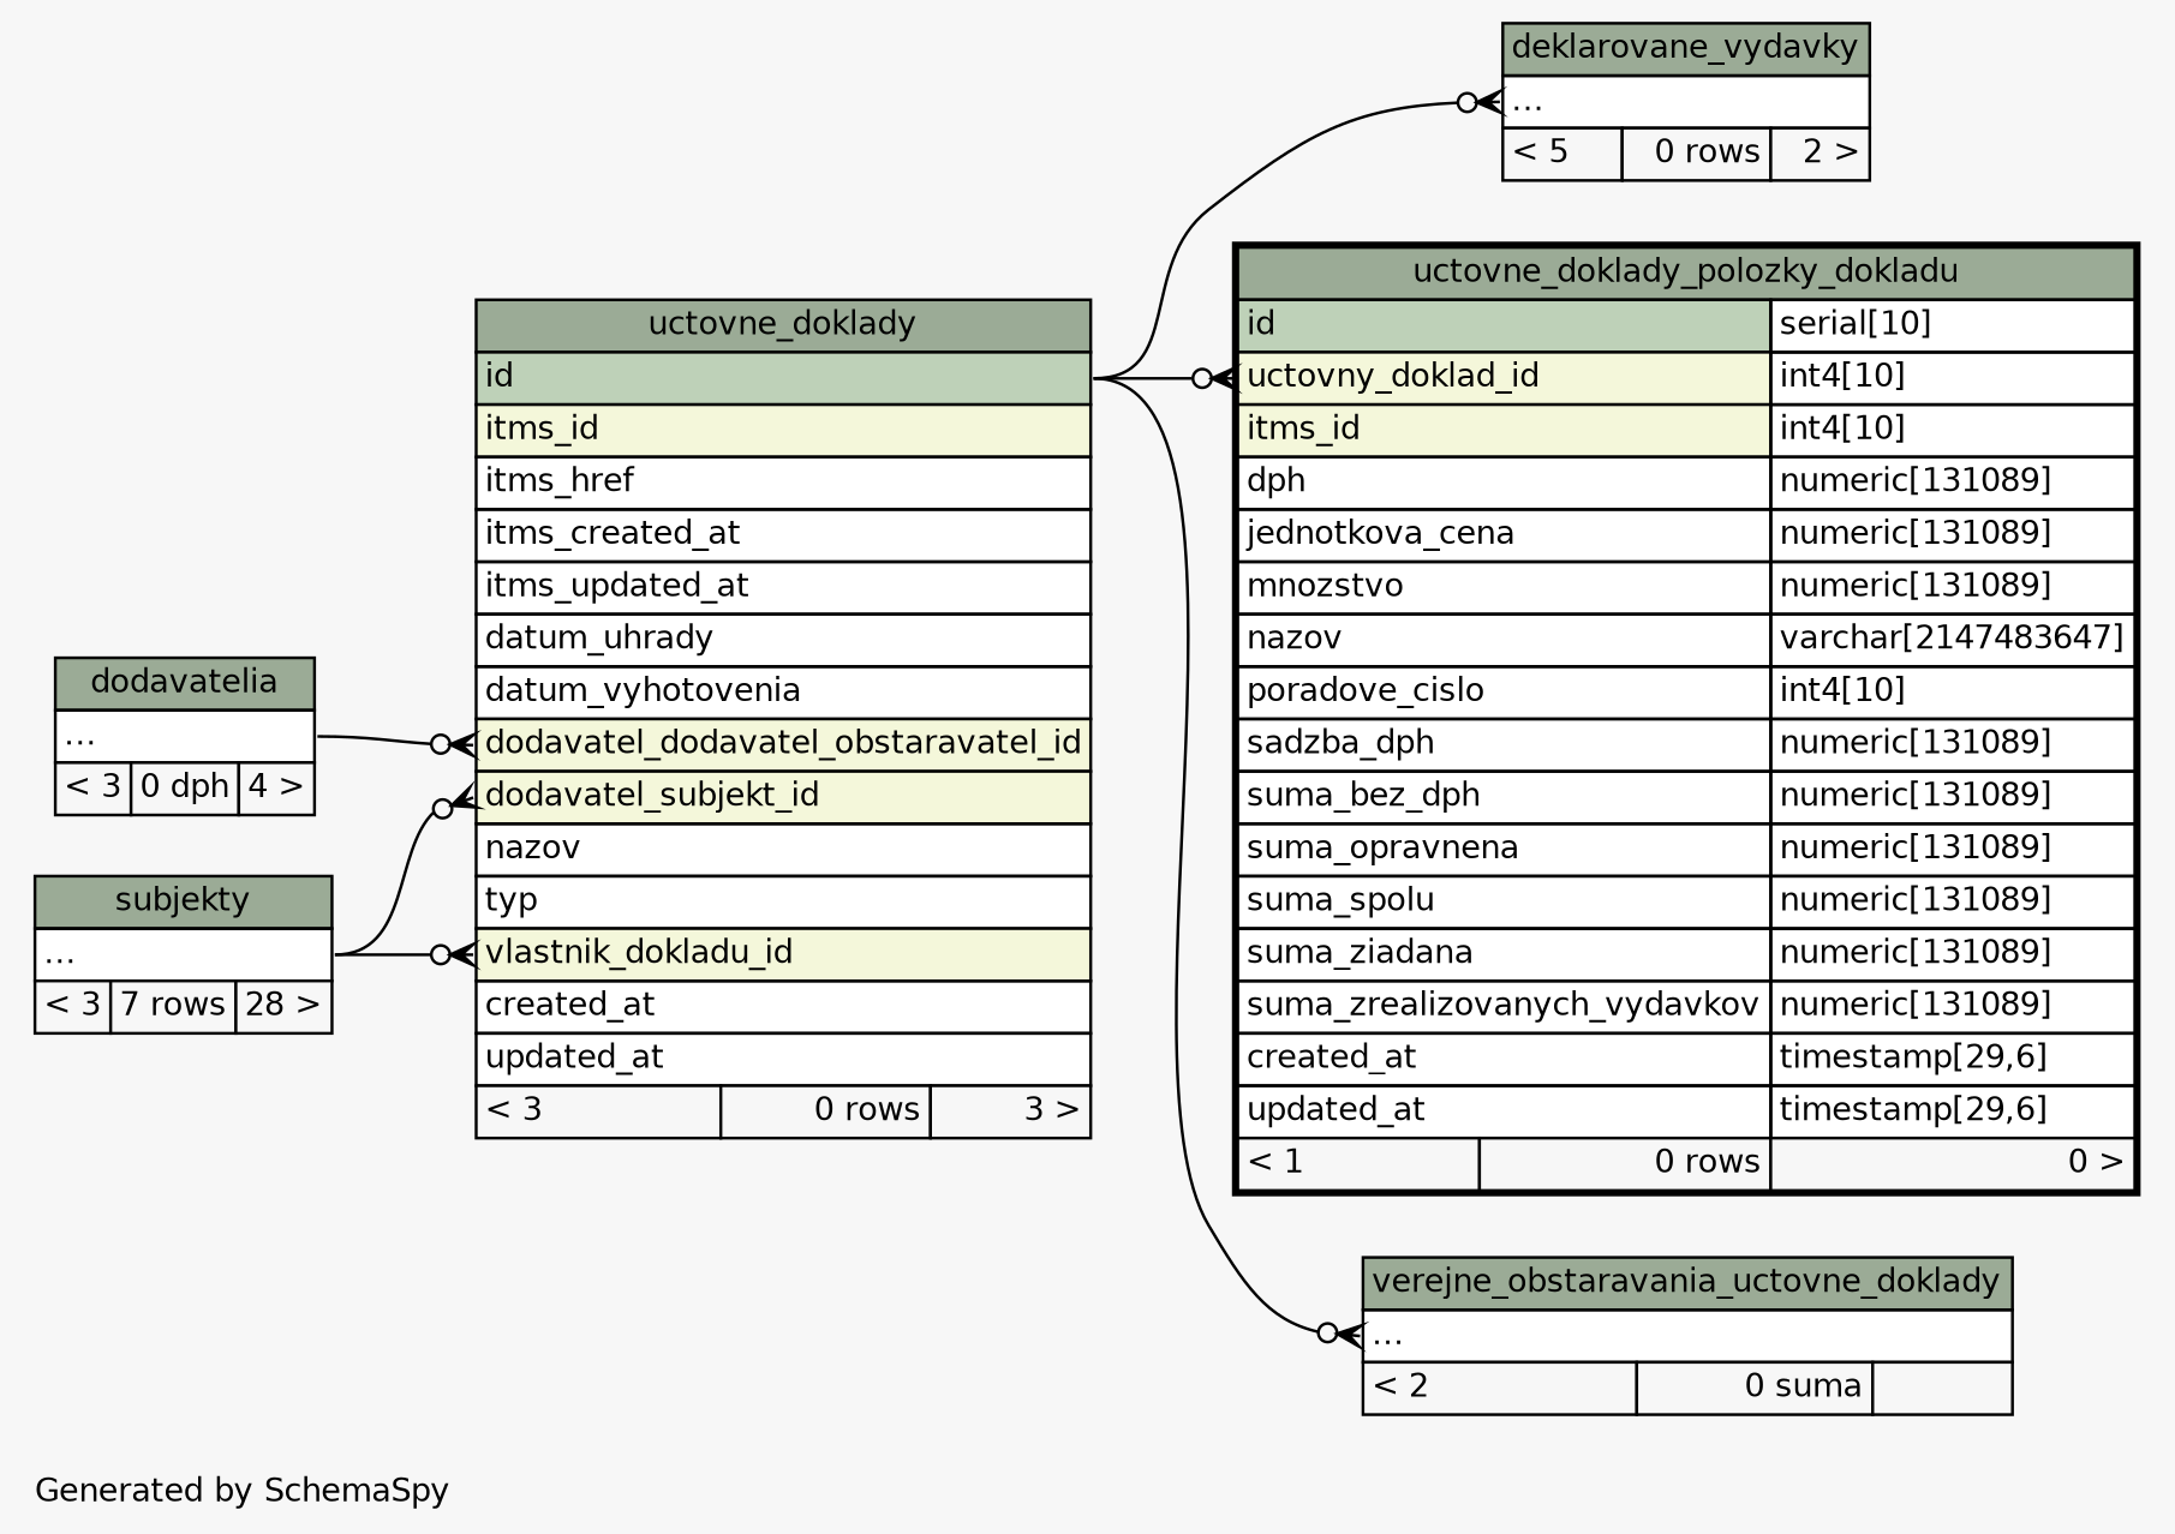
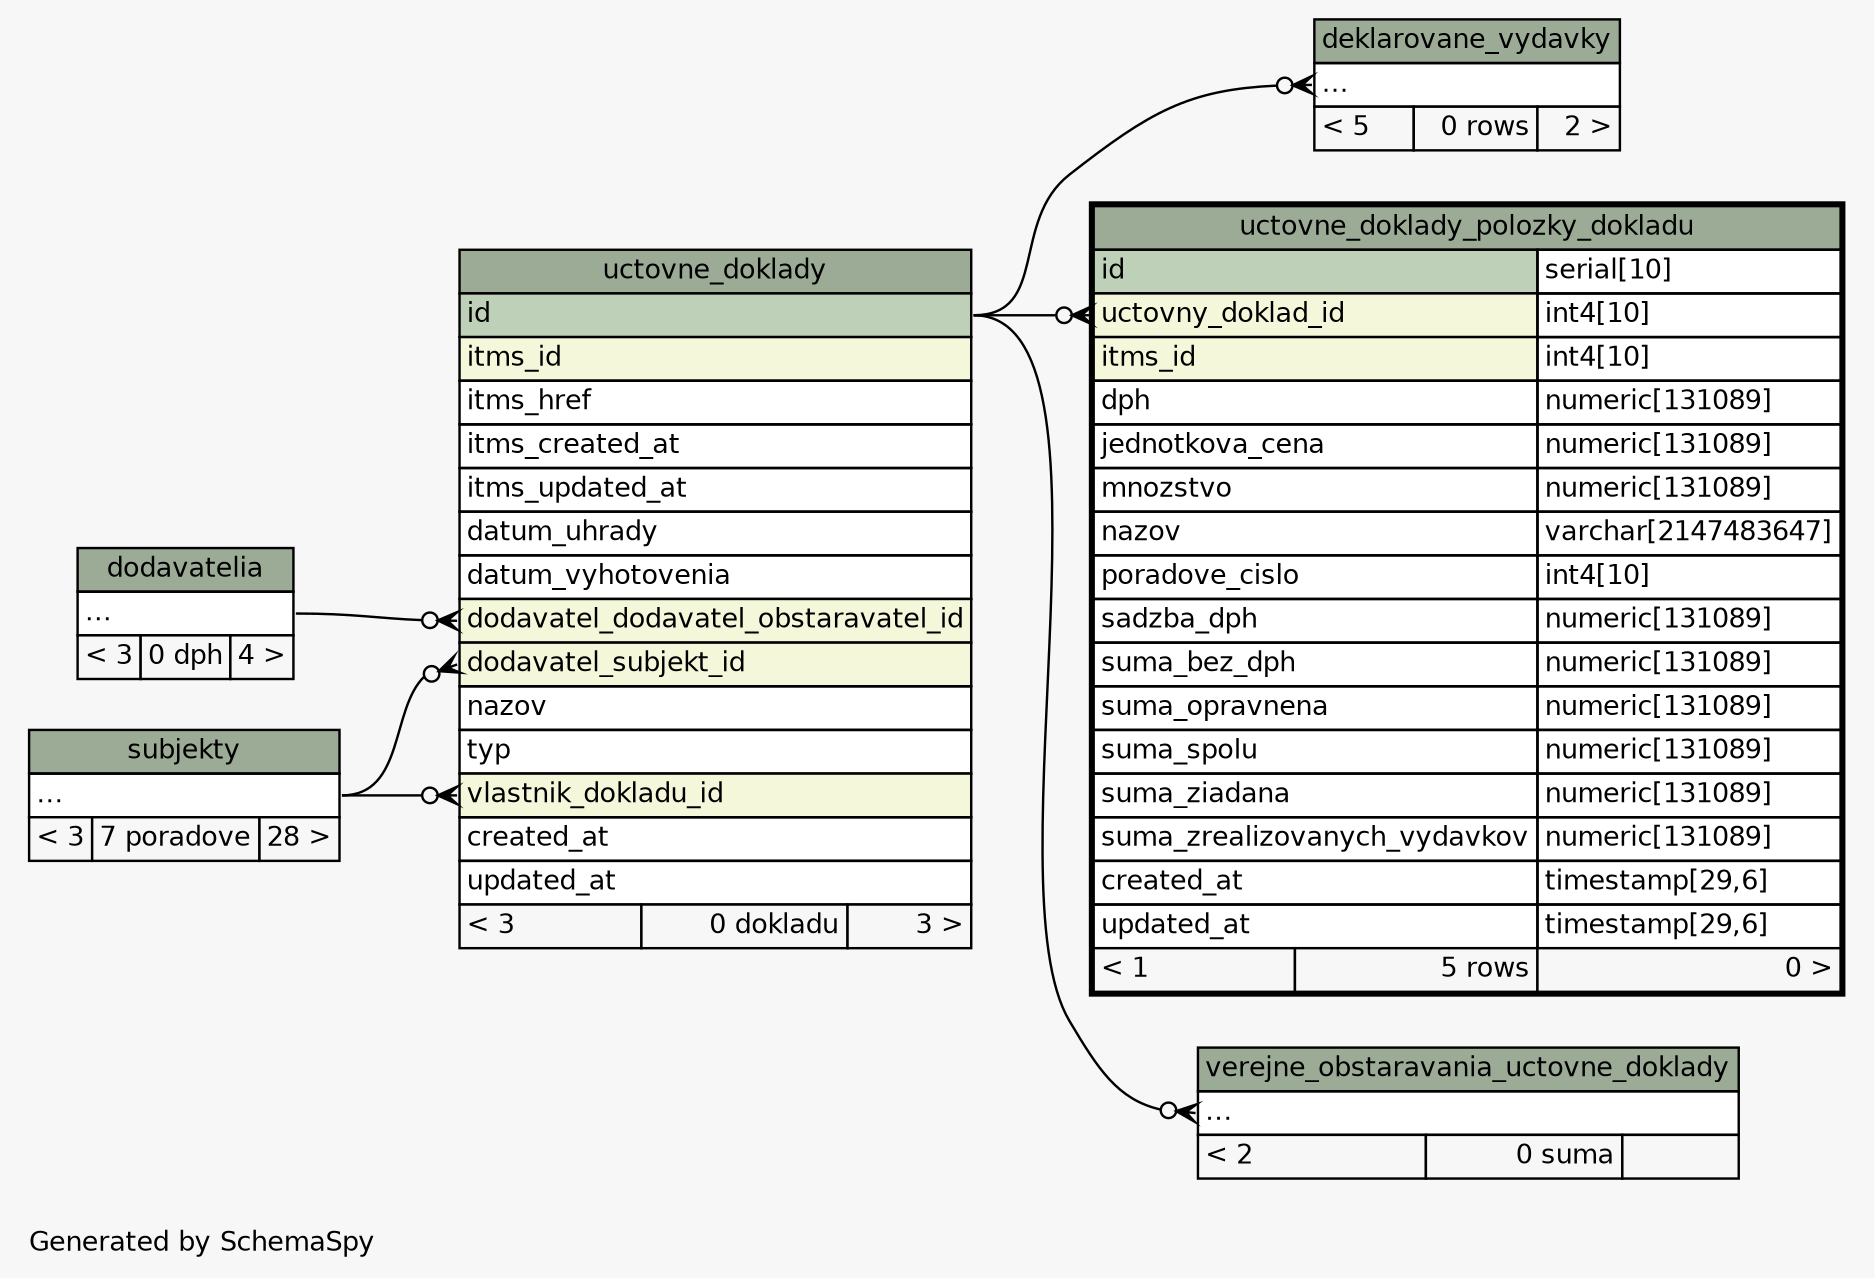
  digraph {
    bgcolor="#f7f7f7"
    fontname=Helvetica
    fontsize=11
    label="\nGenerated by SchemaSpy"
    labeljust=l
    nodesep=0.18
    rankdir=RL
    ranksep=0.46
    node [fontname=Helvetica fontsize=11 shape=plaintext]
    edge [arrowhead=none arrowsize=0.8 arrowtail=crowodot dir=back headport="id:e" tailport="elipses:w"]
    n1 [label=<     <TABLE BORDER="0" CELLBORDER="1" CELLSPACING="0" BGCOLOR="#ffffff">       <TR><TD COLSPAN="3" BGCOLOR="#9bab96" ALIGN="CENTER">deklarovane_vydavky</TD></TR>       <TR><TD PORT="elipses" COLSPAN="3" ALIGN="LEFT">...</TD></TR>       <TR><TD ALIGN="LEFT" BGCOLOR="#f7f7f7">&lt; 5</TD><TD ALIGN="RIGHT" BGCOLOR="#f7f7f7">0 rows</TD><TD ALIGN="RIGHT" BGCOLOR="#f7f7f7">2 &gt;</TD></TR>     </TABLE>>]
-   n2 [label=<     <TABLE BORDER="0" CELLBORDER="1" CELLSPACING="0" BGCOLOR="#ffffff">       <TR><TD COLSPAN="3" BGCOLOR="#9bab96" ALIGN="CENTER">uctovne_doklady</TD></TR>       <TR><TD PORT="id" COLSPAN="3" BGCOLOR="#bed1b8" ALIGN="LEFT">id</TD></TR>       <TR><TD PORT="itms_id" COLSPAN="3" BGCOLOR="#f4f7da" ALIGN="LEFT">itms_id</TD></TR>       <TR><TD PORT="itms_href" COLSPAN="3" ALIGN="LEFT">itms_href</TD></TR>       <TR><TD PORT="itms_created_at" COLSPAN="3" ALIGN="LEFT">itms_created_at</TD></TR>       <TR><TD PORT="itms_updated_at" COLSPAN="3" ALIGN="LEFT">itms_updated_at</TD></TR>       <TR><TD PORT="datum_uhrady" COLSPAN="3" ALIGN="LEFT">datum_uhrady</TD></TR>       <TR><TD PORT="datum_vyhotovenia" COLSPAN="3" ALIGN="LEFT">datum_vyhotovenia</TD></TR>       <TR><TD PORT="dodavatel_dodavatel_obstaravatel_id" COLSPAN="3" BGCOLOR="#f4f7da" ALIGN="LEFT">dodavatel_dodavatel_obstaravatel_id</TD></TR>       <TR><TD PORT="dodavatel_subjekt_id" COLSPAN="3" BGCOLOR="#f4f7da" ALIGN="LEFT">dodavatel_subjekt_id</TD></TR>       <TR><TD PORT="nazov" COLSPAN="3" ALIGN="LEFT">nazov</TD></TR>       <TR><TD PORT="typ" COLSPAN="3" ALIGN="LEFT">typ</TD></TR>       <TR><TD PORT="vlastnik_dokladu_id" COLSPAN="3" BGCOLOR="#f4f7da" ALIGN="LEFT">vlastnik_dokladu_id</TD></TR>       <TR><TD PORT="created_at" COLSPAN="3" ALIGN="LEFT">created_at</TD></TR>       <TR><TD PORT="updated_at" COLSPAN="3" ALIGN="LEFT">updated_at</TD></TR>       <TR><TD ALIGN="LEFT" BGCOLOR="#f7f7f7">&lt; 3</TD><TD ALIGN="RIGHT" BGCOLOR="#f7f7f7">0 rows</TD><TD ALIGN="RIGHT" BGCOLOR="#f7f7f7">3 &gt;</TD></TR>     </TABLE>>]
+   n2 [label=<     <TABLE BORDER="0" CELLBORDER="1" CELLSPACING="0" BGCOLOR="#ffffff">       <TR><TD COLSPAN="3" BGCOLOR="#9bab96" ALIGN="CENTER">uctovne_doklady</TD></TR>       <TR><TD PORT="id" COLSPAN="3" BGCOLOR="#bed1b8" ALIGN="LEFT">id</TD></TR>       <TR><TD PORT="itms_id" COLSPAN="3" BGCOLOR="#f4f7da" ALIGN="LEFT">itms_id</TD></TR>       <TR><TD PORT="itms_href" COLSPAN="3" ALIGN="LEFT">itms_href</TD></TR>       <TR><TD PORT="itms_created_at" COLSPAN="3" ALIGN="LEFT">itms_created_at</TD></TR>       <TR><TD PORT="itms_updated_at" COLSPAN="3" ALIGN="LEFT">itms_updated_at</TD></TR>       <TR><TD PORT="datum_uhrady" COLSPAN="3" ALIGN="LEFT">datum_uhrady</TD></TR>       <TR><TD PORT="datum_vyhotovenia" COLSPAN="3" ALIGN="LEFT">datum_vyhotovenia</TD></TR>       <TR><TD PORT="dodavatel_dodavatel_obstaravatel_id" COLSPAN="3" BGCOLOR="#f4f7da" ALIGN="LEFT">dodavatel_dodavatel_obstaravatel_id</TD></TR>       <TR><TD PORT="dodavatel_subjekt_id" COLSPAN="3" BGCOLOR="#f4f7da" ALIGN="LEFT">dodavatel_subjekt_id</TD></TR>       <TR><TD PORT="nazov" COLSPAN="3" ALIGN="LEFT">nazov</TD></TR>       <TR><TD PORT="typ" COLSPAN="3" ALIGN="LEFT">typ</TD></TR>       <TR><TD PORT="vlastnik_dokladu_id" COLSPAN="3" BGCOLOR="#f4f7da" ALIGN="LEFT">vlastnik_dokladu_id</TD></TR>       <TR><TD PORT="created_at" COLSPAN="3" ALIGN="LEFT">created_at</TD></TR>       <TR><TD PORT="updated_at" COLSPAN="3" ALIGN="LEFT">updated_at</TD></TR>       <TR><TD ALIGN="LEFT" BGCOLOR="#f7f7f7">&lt; 3</TD><TD ALIGN="RIGHT" BGCOLOR="#f7f7f7">0 dokladu</TD><TD ALIGN="RIGHT" BGCOLOR="#f7f7f7">3 &gt;</TD></TR>     </TABLE>>]
    n3 [label=<     <TABLE BORDER="0" CELLBORDER="1" CELLSPACING="0" BGCOLOR="#ffffff">       <TR><TD COLSPAN="3" BGCOLOR="#9bab96" ALIGN="CENTER">dodavatelia</TD></TR>       <TR><TD PORT="elipses" COLSPAN="3" ALIGN="LEFT">...</TD></TR>       <TR><TD ALIGN="LEFT" BGCOLOR="#f7f7f7">&lt; 3</TD><TD ALIGN="RIGHT" BGCOLOR="#f7f7f7">0 dph</TD><TD ALIGN="RIGHT" BGCOLOR="#f7f7f7">4 &gt;</TD></TR>     </TABLE>>]
-   n4 [label=<     <TABLE BORDER="0" CELLBORDER="1" CELLSPACING="0" BGCOLOR="#ffffff">       <TR><TD COLSPAN="3" BGCOLOR="#9bab96" ALIGN="CENTER">subjekty</TD></TR>       <TR><TD PORT="elipses" COLSPAN="3" ALIGN="LEFT">...</TD></TR>       <TR><TD ALIGN="LEFT" BGCOLOR="#f7f7f7">&lt; 3</TD><TD ALIGN="RIGHT" BGCOLOR="#f7f7f7">7 rows</TD><TD ALIGN="RIGHT" BGCOLOR="#f7f7f7">28 &gt;</TD></TR>     </TABLE>>]
-   n5 [label=<     <TABLE BORDER="2" CELLBORDER="1" CELLSPACING="0" BGCOLOR="#ffffff">       <TR><TD COLSPAN="3" BGCOLOR="#9bab96" ALIGN="CENTER">uctovne_doklady_polozky_dokladu</TD></TR>       <TR><TD PORT="id" COLSPAN="2" BGCOLOR="#bed1b8" ALIGN="LEFT">id</TD><TD PORT="id.type" ALIGN="LEFT">serial[10]</TD></TR>       <TR><TD PORT="uctovny_doklad_id" COLSPAN="2" BGCOLOR="#f4f7da" ALIGN="LEFT">uctovny_doklad_id</TD><TD PORT="uctovny_doklad_id.type" ALIGN="LEFT">int4[10]</TD></TR>       <TR><TD PORT="itms_id" COLSPAN="2" BGCOLOR="#f4f7da" ALIGN="LEFT">itms_id</TD><TD PORT="itms_id.type" ALIGN="LEFT">int4[10]</TD></TR>       <TR><TD PORT="dph" COLSPAN="2" ALIGN="LEFT">dph</TD><TD PORT="dph.type" ALIGN="LEFT">numeric[131089]</TD></TR>       <TR><TD PORT="jednotkova_cena" COLSPAN="2" ALIGN="LEFT">jednotkova_cena</TD><TD PORT="jednotkova_cena.type" ALIGN="LEFT">numeric[131089]</TD></TR>       <TR><TD PORT="mnozstvo" COLSPAN="2" ALIGN="LEFT">mnozstvo</TD><TD PORT="mnozstvo.type" ALIGN="LEFT">numeric[131089]</TD></TR>       <TR><TD PORT="nazov" COLSPAN="2" ALIGN="LEFT">nazov</TD><TD PORT="nazov.type" ALIGN="LEFT">varchar[2147483647]</TD></TR>       <TR><TD PORT="poradove_cislo" COLSPAN="2" ALIGN="LEFT">poradove_cislo</TD><TD PORT="poradove_cislo.type" ALIGN="LEFT">int4[10]</TD></TR>       <TR><TD PORT="sadzba_dph" COLSPAN="2" ALIGN="LEFT">sadzba_dph</TD><TD PORT="sadzba_dph.type" ALIGN="LEFT">numeric[131089]</TD></TR>       <TR><TD PORT="suma_bez_dph" COLSPAN="2" ALIGN="LEFT">suma_bez_dph</TD><TD PORT="suma_bez_dph.type" ALIGN="LEFT">numeric[131089]</TD></TR>       <TR><TD PORT="suma_opravnena" COLSPAN="2" ALIGN="LEFT">suma_opravnena</TD><TD PORT="suma_opravnena.type" ALIGN="LEFT">numeric[131089]</TD></TR>       <TR><TD PORT="suma_spolu" COLSPAN="2" ALIGN="LEFT">suma_spolu</TD><TD PORT="suma_spolu.type" ALIGN="LEFT">numeric[131089]</TD></TR>       <TR><TD PORT="suma_ziadana" COLSPAN="2" ALIGN="LEFT">suma_ziadana</TD><TD PORT="suma_ziadana.type" ALIGN="LEFT">numeric[131089]</TD></TR>       <TR><TD PORT="suma_zrealizovanych_vydavkov" COLSPAN="2" ALIGN="LEFT">suma_zrealizovanych_vydavkov</TD><TD PORT="suma_zrealizovanych_vydavkov.type" ALIGN="LEFT">numeric[131089]</TD></TR>       <TR><TD PORT="created_at" COLSPAN="2" ALIGN="LEFT">created_at</TD><TD PORT="created_at.type" ALIGN="LEFT">timestamp[29,6]</TD></TR>       <TR><TD PORT="updated_at" COLSPAN="2" ALIGN="LEFT">updated_at</TD><TD PORT="updated_at.type" ALIGN="LEFT">timestamp[29,6]</TD></TR>       <TR><TD ALIGN="LEFT" BGCOLOR="#f7f7f7">&lt; 1</TD><TD ALIGN="RIGHT" BGCOLOR="#f7f7f7">0 rows</TD><TD ALIGN="RIGHT" BGCOLOR="#f7f7f7">0 &gt;</TD></TR>     </TABLE>>]
+   n4 [label=<     <TABLE BORDER="0" CELLBORDER="1" CELLSPACING="0" BGCOLOR="#ffffff">       <TR><TD COLSPAN="3" BGCOLOR="#9bab96" ALIGN="CENTER">subjekty</TD></TR>       <TR><TD PORT="elipses" COLSPAN="3" ALIGN="LEFT">...</TD></TR>       <TR><TD ALIGN="LEFT" BGCOLOR="#f7f7f7">&lt; 3</TD><TD ALIGN="RIGHT" BGCOLOR="#f7f7f7">7 poradove</TD><TD ALIGN="RIGHT" BGCOLOR="#f7f7f7">28 &gt;</TD></TR>     </TABLE>>]
+   n5 [label=<     <TABLE BORDER="2" CELLBORDER="1" CELLSPACING="0" BGCOLOR="#ffffff">       <TR><TD COLSPAN="3" BGCOLOR="#9bab96" ALIGN="CENTER">uctovne_doklady_polozky_dokladu</TD></TR>       <TR><TD PORT="id" COLSPAN="2" BGCOLOR="#bed1b8" ALIGN="LEFT">id</TD><TD PORT="id.type" ALIGN="LEFT">serial[10]</TD></TR>       <TR><TD PORT="uctovny_doklad_id" COLSPAN="2" BGCOLOR="#f4f7da" ALIGN="LEFT">uctovny_doklad_id</TD><TD PORT="uctovny_doklad_id.type" ALIGN="LEFT">int4[10]</TD></TR>       <TR><TD PORT="itms_id" COLSPAN="2" BGCOLOR="#f4f7da" ALIGN="LEFT">itms_id</TD><TD PORT="itms_id.type" ALIGN="LEFT">int4[10]</TD></TR>       <TR><TD PORT="dph" COLSPAN="2" ALIGN="LEFT">dph</TD><TD PORT="dph.type" ALIGN="LEFT">numeric[131089]</TD></TR>       <TR><TD PORT="jednotkova_cena" COLSPAN="2" ALIGN="LEFT">jednotkova_cena</TD><TD PORT="jednotkova_cena.type" ALIGN="LEFT">numeric[131089]</TD></TR>       <TR><TD PORT="mnozstvo" COLSPAN="2" ALIGN="LEFT">mnozstvo</TD><TD PORT="mnozstvo.type" ALIGN="LEFT">numeric[131089]</TD></TR>       <TR><TD PORT="nazov" COLSPAN="2" ALIGN="LEFT">nazov</TD><TD PORT="nazov.type" ALIGN="LEFT">varchar[2147483647]</TD></TR>       <TR><TD PORT="poradove_cislo" COLSPAN="2" ALIGN="LEFT">poradove_cislo</TD><TD PORT="poradove_cislo.type" ALIGN="LEFT">int4[10]</TD></TR>       <TR><TD PORT="sadzba_dph" COLSPAN="2" ALIGN="LEFT">sadzba_dph</TD><TD PORT="sadzba_dph.type" ALIGN="LEFT">numeric[131089]</TD></TR>       <TR><TD PORT="suma_bez_dph" COLSPAN="2" ALIGN="LEFT">suma_bez_dph</TD><TD PORT="suma_bez_dph.type" ALIGN="LEFT">numeric[131089]</TD></TR>       <TR><TD PORT="suma_opravnena" COLSPAN="2" ALIGN="LEFT">suma_opravnena</TD><TD PORT="suma_opravnena.type" ALIGN="LEFT">numeric[131089]</TD></TR>       <TR><TD PORT="suma_spolu" COLSPAN="2" ALIGN="LEFT">suma_spolu</TD><TD PORT="suma_spolu.type" ALIGN="LEFT">numeric[131089]</TD></TR>       <TR><TD PORT="suma_ziadana" COLSPAN="2" ALIGN="LEFT">suma_ziadana</TD><TD PORT="suma_ziadana.type" ALIGN="LEFT">numeric[131089]</TD></TR>       <TR><TD PORT="suma_zrealizovanych_vydavkov" COLSPAN="2" ALIGN="LEFT">suma_zrealizovanych_vydavkov</TD><TD PORT="suma_zrealizovanych_vydavkov.type" ALIGN="LEFT">numeric[131089]</TD></TR>       <TR><TD PORT="created_at" COLSPAN="2" ALIGN="LEFT">created_at</TD><TD PORT="created_at.type" ALIGN="LEFT">timestamp[29,6]</TD></TR>       <TR><TD PORT="updated_at" COLSPAN="2" ALIGN="LEFT">updated_at</TD><TD PORT="updated_at.type" ALIGN="LEFT">timestamp[29,6]</TD></TR>       <TR><TD ALIGN="LEFT" BGCOLOR="#f7f7f7">&lt; 1</TD><TD ALIGN="RIGHT" BGCOLOR="#f7f7f7">5 rows</TD><TD ALIGN="RIGHT" BGCOLOR="#f7f7f7">0 &gt;</TD></TR>     </TABLE>>]
    n6 [label=<     <TABLE BORDER="0" CELLBORDER="1" CELLSPACING="0" BGCOLOR="#ffffff">       <TR><TD COLSPAN="3" BGCOLOR="#9bab96" ALIGN="CENTER">verejne_obstaravania_uctovne_doklady</TD></TR>       <TR><TD PORT="elipses" COLSPAN="3" ALIGN="LEFT">...</TD></TR>       <TR><TD ALIGN="LEFT" BGCOLOR="#f7f7f7">&lt; 2</TD><TD ALIGN="RIGHT" BGCOLOR="#f7f7f7">0 suma</TD><TD ALIGN="RIGHT" BGCOLOR="#f7f7f7">  </TD></TR>     </TABLE>>]
    n1 -> n2
    n2 -> n3 [headport="elipses:e" tailport="dodavatel_dodavatel_obstaravatel_id:w"]
    n2 -> n4 [headport="elipses:e" tailport="dodavatel_subjekt_id:w"]
    n2 -> n4 [headport="elipses:e" tailport="vlastnik_dokladu_id:w"]
    n5 -> n2 [tailport="uctovny_doklad_id:w"]
    n6 -> n2
  }
